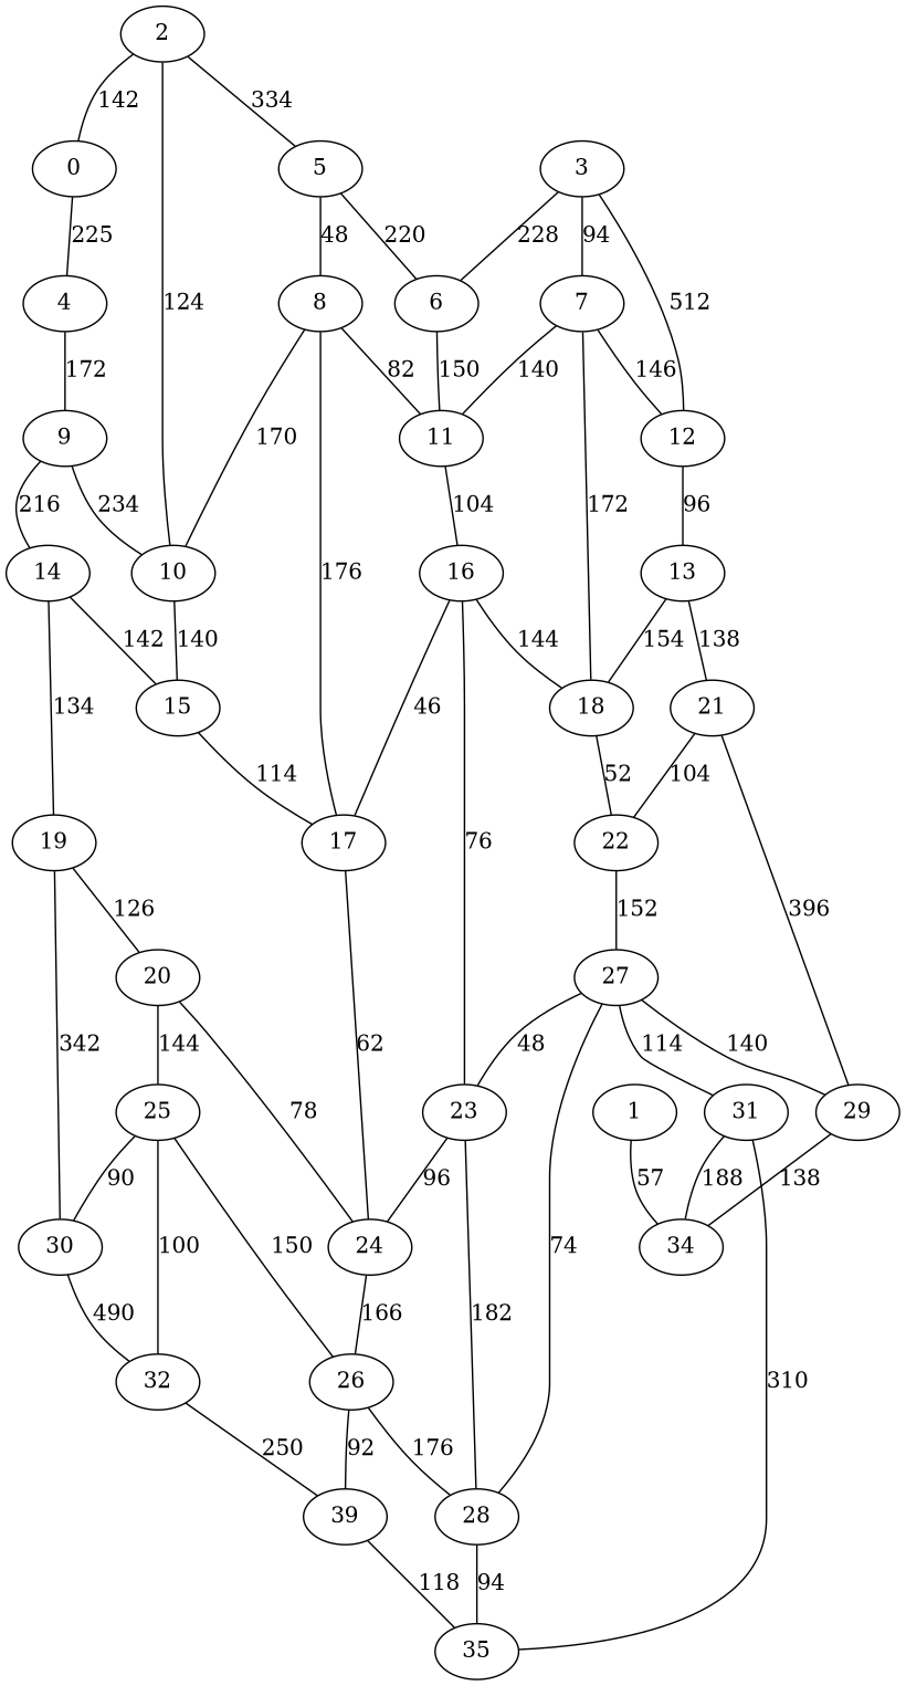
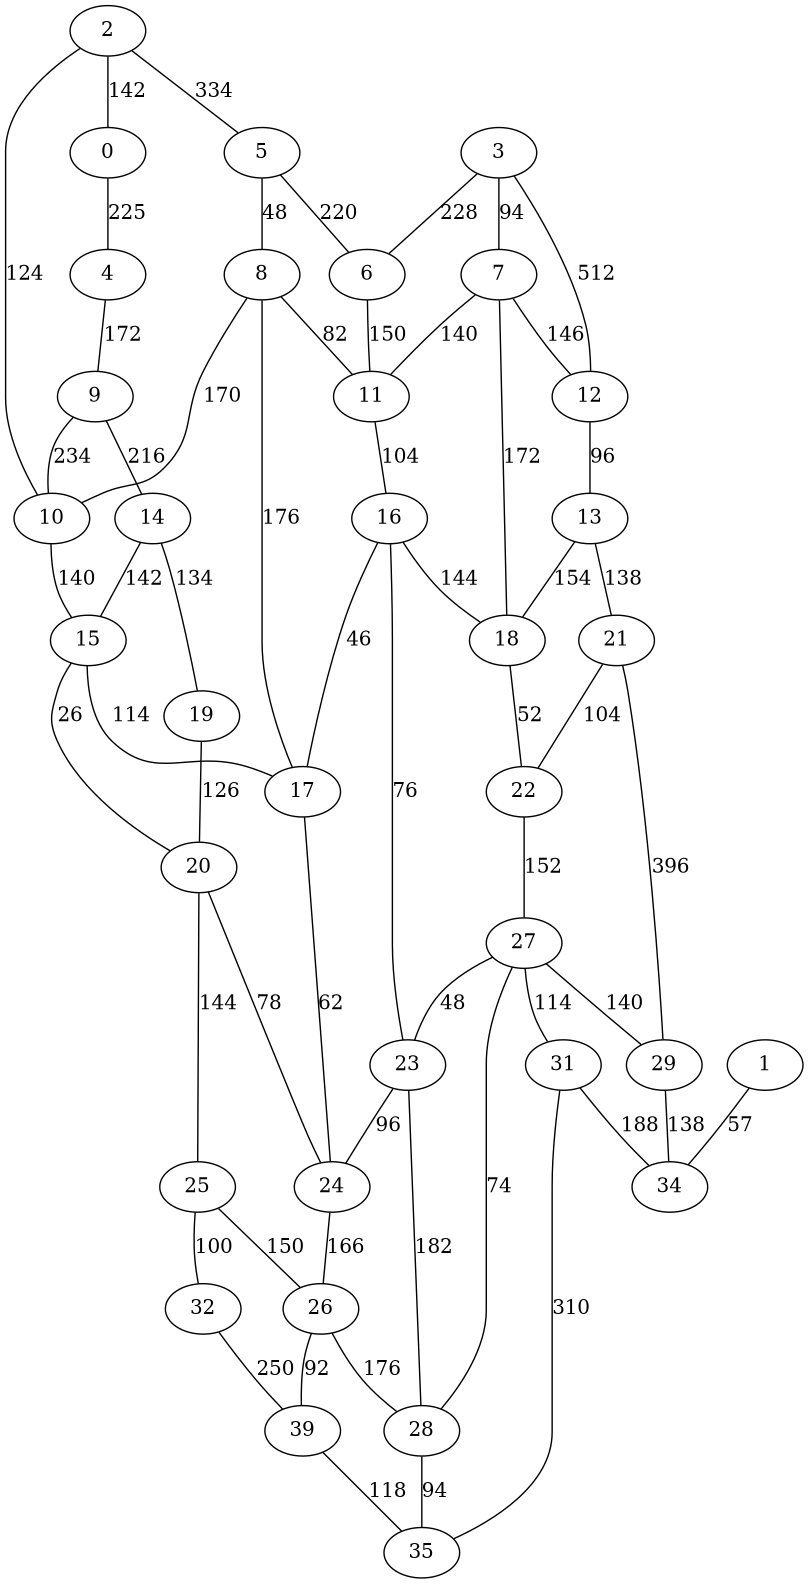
  graph {
    0
    4
    9
    10
    14
    1
    34
    2
    5
    15
    6
    8
    17
    20
    11
    3
    7
    12
    18
    13
    16
    22
    21
    19
    24
    23
    27
    26
-   30
    25
    28
    29
    32
    35
    n35 [label=39]
    31
    0 -- 4 [label=225]
    4 -- 9 [label=172]
    9 -- 10 [label=234]
    9 -- 14 [label=216]
    10 -- 15 [label=140]
    14 -- 15 [label=142]
    14 -- 19 [label=134]
    1 -- 34 [label=57]
    2 -- 0 [label=142]
    2 -- 10 [label=124]
    2 -- 5 [label=334]
    5 -- 6 [label=220]
    5 -- 8 [label=48]
    15 -- 17 [label=114]
+   15 -- 20 [label=26]
    6 -- 11 [label=150]
    8 -- 10 [label=170]
    8 -- 17 [label=176]
    8 -- 11 [label=82]
    17 -- 24 [label=62]
    20 -- 24 [label=78]
    20 -- 25 [label=144]
    11 -- 16 [label=104]
    3 -- 6 [label=228]
    3 -- 7 [label=94]
    3 -- 12 [label=512]
    7 -- 11 [label=140]
    7 -- 12 [label=146]
    7 -- 18 [label=172]
    12 -- 13 [label=96]
    18 -- 22 [label=52]
    13 -- 18 [label=154]
    13 -- 21 [label=138]
    16 -- 17 [label=46]
    16 -- 18 [label=144]
    16 -- 23 [label=76]
    22 -- 27 [label=152]
    21 -- 22 [label=104]
    21 -- 29 [label=396]
    19 -- 20 [label=126]
-   19 -- 30 [label=342]
    24 -- 26 [label=166]
    23 -- 24 [label=96]
    23 -- 28 [label=182]
    27 -- 23 [label=48]
    27 -- 28 [label=74]
    27 -- 29 [label=140]
    27 -- 31 [label=114]
    26 -- 28 [label=176]
    26 -- n35 [label=92]
-   30 -- 32 [label=490]
    25 -- 26 [label=150]
-   25 -- 30 [label=90]
    25 -- 32 [label=100]
    28 -- 35 [label=94]
    29 -- 34 [label=138]
    32 -- n35 [label=250]
    n35 -- 35 [label=118]
    31 -- 34 [label=188]
    31 -- 35 [label=310]
  }
